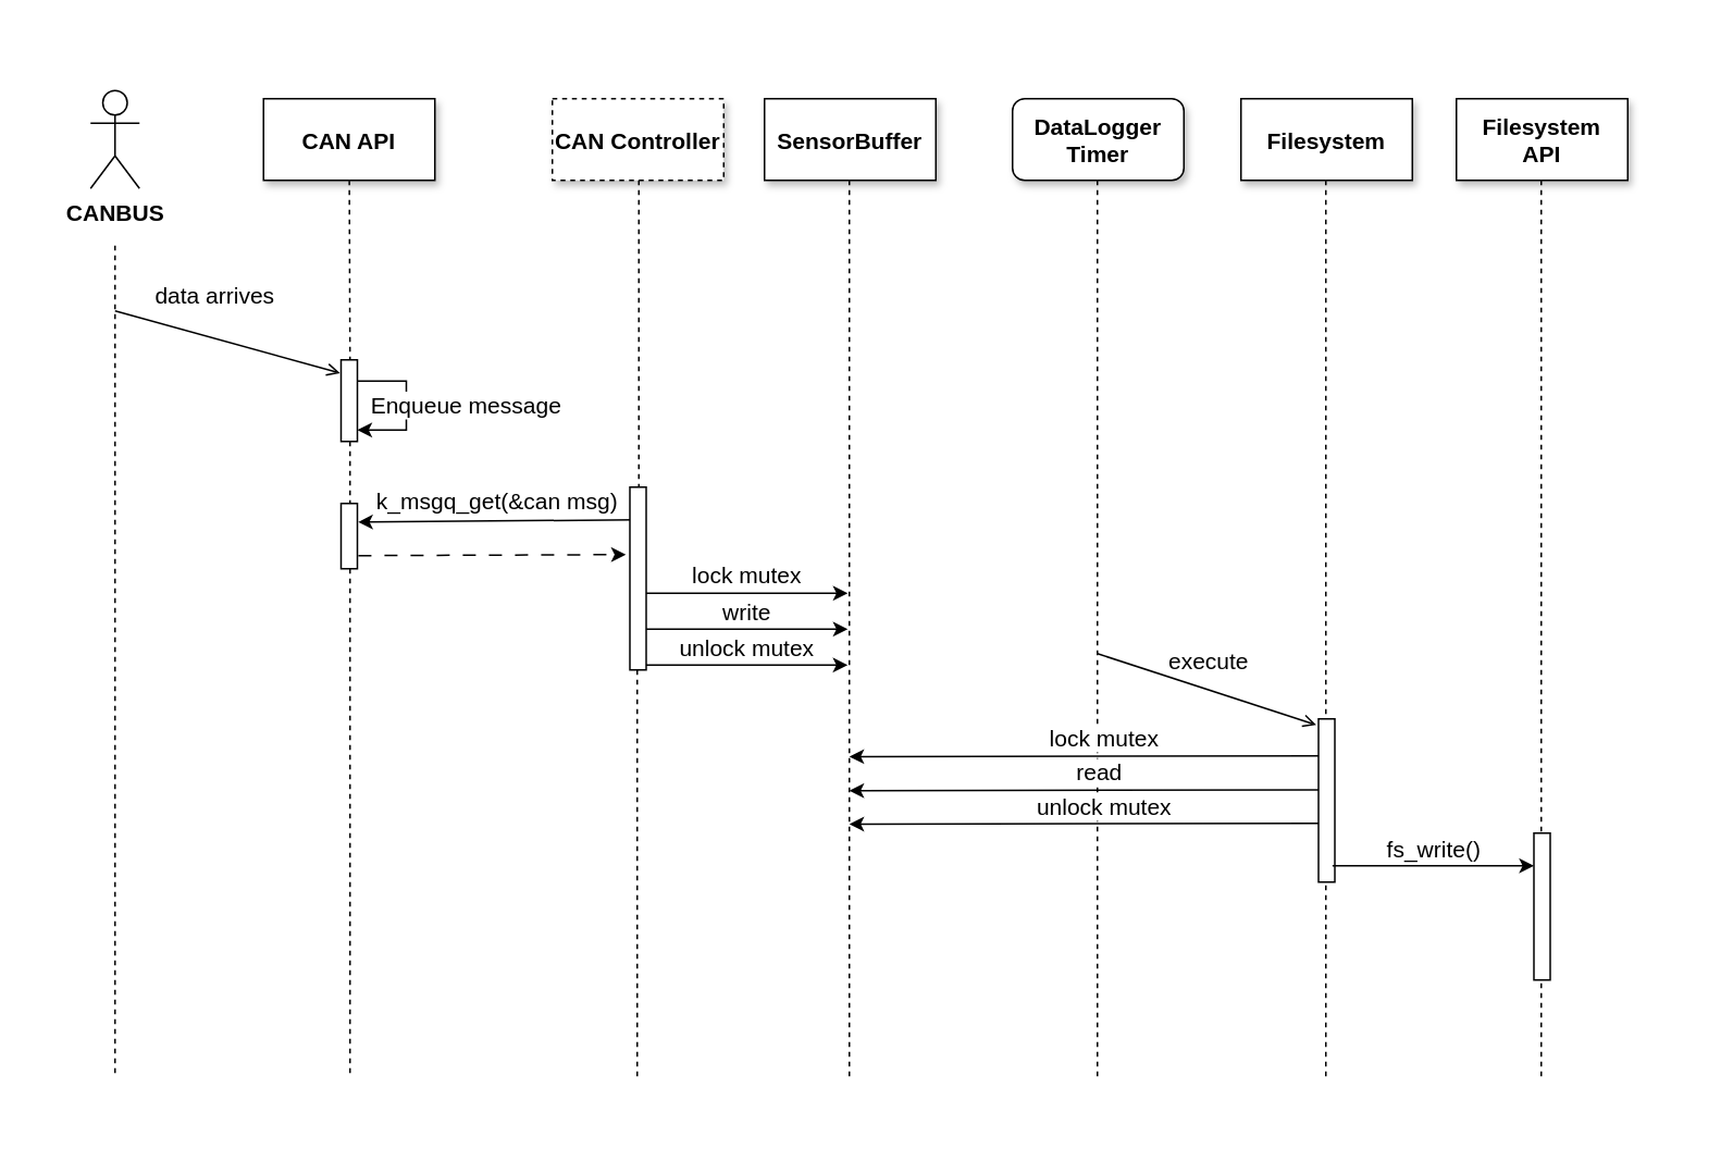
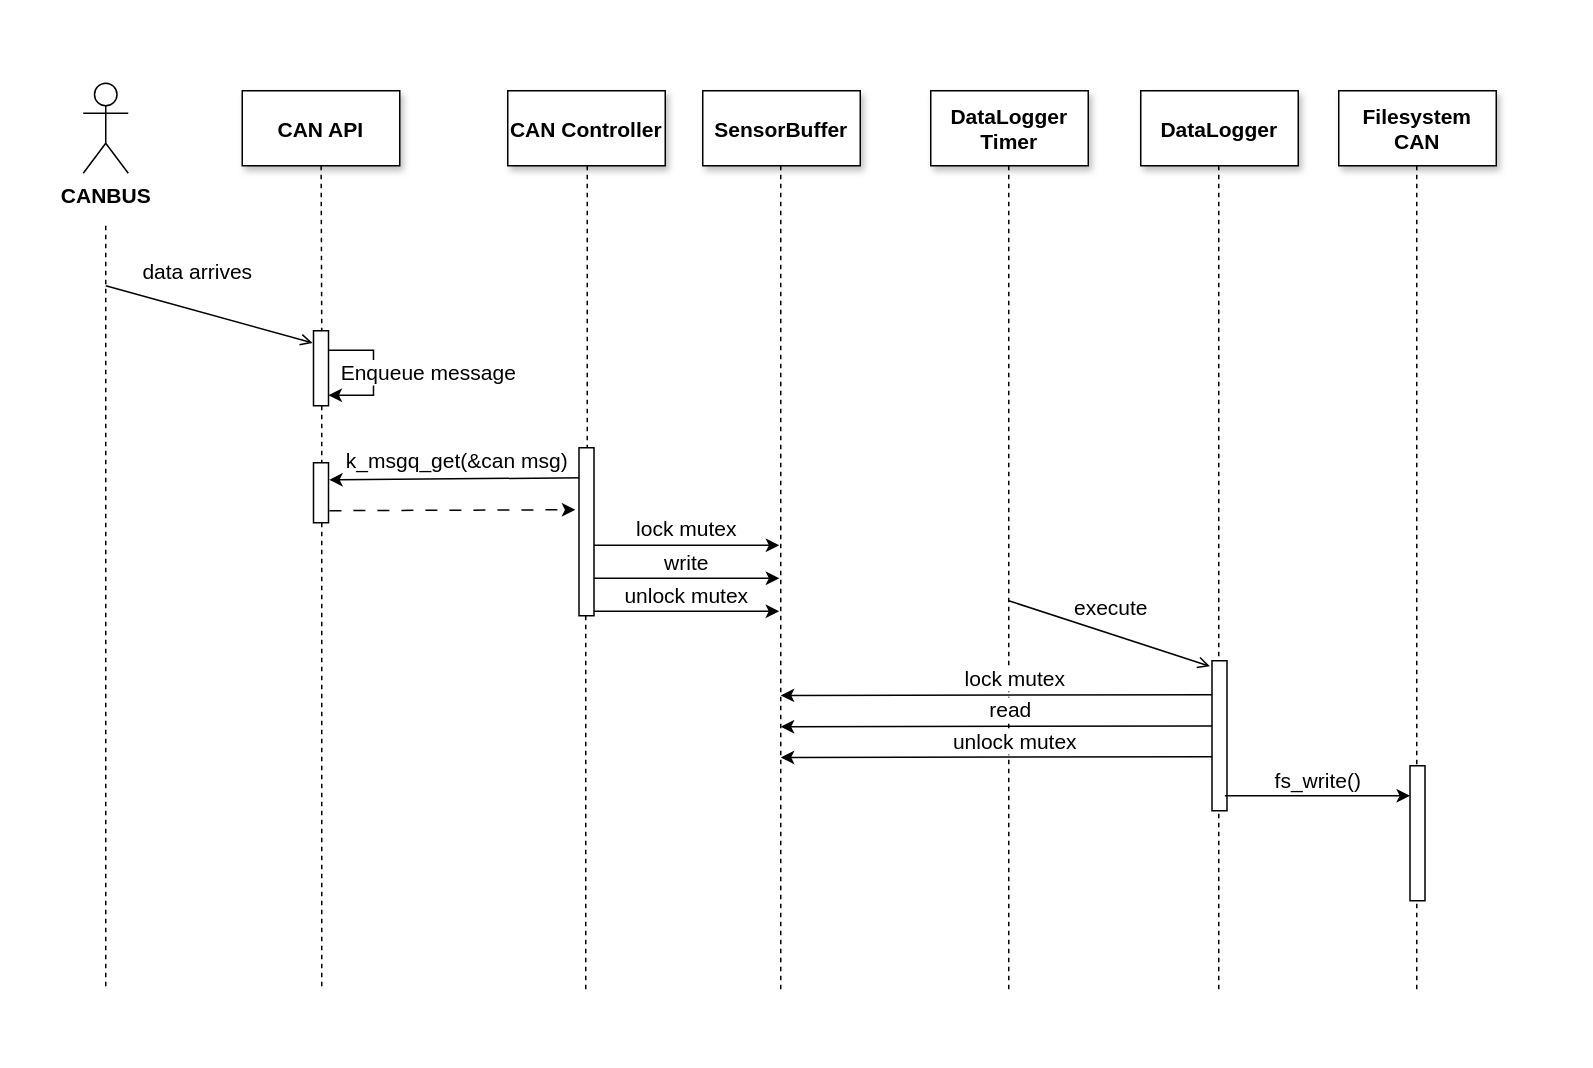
  <mxCell id="0" />
  <mxCell id="1" parent="0" />
  <mxCell id="2" value="" style="rounded=0;whiteSpace=wrap;html=1;strokeColor=none;" vertex="1" parent="1"><mxGeometry x="20" y="20" width="1020" height="670" as="geometry" /></mxCell>
  <mxCell id="3" value="CAN API" style="shadow=1;fontFamily=Helvetica;fontSize=14;fontStyle=1" parent="1" vertex="1"><mxGeometry x="161" y="60" width="105" height="50" as="geometry" /></mxCell>
- <mxCell id="4" value="CAN Controller" style="shadow=1;fontFamily=Helvetica;fontSize=14;fontStyle=1;dashed=1;" parent="1" vertex="1"><mxGeometry x="338" y="60" width="105" height="50" as="geometry" /></mxCell>
+ <mxCell id="4" value="CAN Controller" style="shadow=1;fontFamily=Helvetica;fontSize=14;fontStyle=1" parent="1" vertex="1"><mxGeometry x="338" y="60" width="105" height="50" as="geometry" /></mxCell>
  <mxCell id="5" value="" style="edgeStyle=elbowEdgeStyle;elbow=horizontal;endArrow=none;dashed=1;fontFamily=Helvetica;fontSize=14;" parent="1" source="20" edge="1"><mxGeometry x="230.0" y="310" width="100" height="100" as="geometry"><mxPoint x="415.5" y="410" as="sourcePoint" /><mxPoint x="390" y="660" as="targetPoint" /><Array as="points" /></mxGeometry></mxCell>
  <mxCell id="6" value="" style="edgeStyle=orthogonalEdgeStyle;rounded=0;orthogonalLoop=1;jettySize=auto;html=1;endArrow=none;endFill=0;dashed=1;fontFamily=Helvetica;fontSize=14;" parent="1" edge="1"><mxGeometry relative="1" as="geometry"><mxPoint x="70" y="150" as="sourcePoint" /><mxPoint x="70" y="660" as="targetPoint" /></mxGeometry></mxCell>
  <mxCell id="7" value="CANBUS" style="shape=umlActor;verticalLabelPosition=bottom;verticalAlign=top;html=1;outlineConnect=0;fontFamily=Helvetica;fontSize=14;fontStyle=1" parent="1" vertex="1"><mxGeometry x="55" y="55" width="30" height="60" as="geometry" /></mxCell>
  <mxCell id="8" value="" style="edgeStyle=elbowEdgeStyle;elbow=horizontal;endArrow=none;dashed=1;fontFamily=Helvetica;fontSize=14;" parent="1" target="9" edge="1"><mxGeometry x="230.0" y="310" width="100" height="100" as="geometry"><mxPoint x="213.581" y="110" as="sourcePoint" /><mxPoint x="213.5" y="720" as="targetPoint" /></mxGeometry></mxCell>
  <mxCell id="9" value="" style="rounded=0;whiteSpace=wrap;html=1;fontFamily=Helvetica;fontSize=14;" parent="1" vertex="1"><mxGeometry x="208.5" y="220" width="10" height="50" as="geometry" /></mxCell>
  <mxCell id="10" value="" style="endArrow=classic;html=1;rounded=0;fontFamily=Helvetica;fontSize=14;" parent="1" edge="1"><mxGeometry width="50" height="50" relative="1" as="geometry"><mxPoint x="218.5" y="233" as="sourcePoint" /><mxPoint x="218.5" y="263" as="targetPoint" /><Array as="points"><mxPoint x="248.5" y="233" /><mxPoint x="248.5" y="253" /><mxPoint x="248.5" y="263" /></Array></mxGeometry></mxCell>
  <mxCell id="11" value="Enqueue message" style="edgeLabel;html=1;align=center;verticalAlign=middle;resizable=0;points=[];fontFamily=Helvetica;fontSize=14;" parent="10" vertex="1" connectable="0"><mxGeometry x="-0.158" y="1" relative="1" as="geometry"><mxPoint x="35" y="6" as="offset" /></mxGeometry></mxCell>
  <mxCell id="12" value="" style="endArrow=open;html=1;rounded=0;endFill=0;entryX=-0.06;entryY=0.162;entryDx=0;entryDy=0;entryPerimeter=0;fontFamily=Helvetica;fontSize=14;" parent="1" target="9" edge="1"><mxGeometry width="50" height="50" relative="1" as="geometry"><mxPoint x="70" y="190" as="sourcePoint" /><mxPoint x="222" y="229" as="targetPoint" /></mxGeometry></mxCell>
  <mxCell id="13" value="data arrives" style="edgeLabel;html=1;align=center;verticalAlign=middle;resizable=0;points=[];fontFamily=Helvetica;fontSize=14;" parent="12" vertex="1" connectable="0"><mxGeometry x="-0.195" y="-2" relative="1" as="geometry"><mxPoint x="5" y="-27" as="offset" /></mxGeometry></mxCell>
  <mxCell id="14" value="" style="endArrow=classic;html=1;rounded=0;dashed=1;dashPattern=8 8;exitX=1.061;exitY=0.799;exitDx=0;exitDy=0;exitPerimeter=0;entryX=-0.246;entryY=0.369;entryDx=0;entryDy=0;fontFamily=Helvetica;fontSize=14;entryPerimeter=0;" parent="1" source="16" target="20" edge="1"><mxGeometry width="50" height="50" relative="1" as="geometry"><mxPoint x="230" y="338" as="sourcePoint" /><mxPoint x="370" y="338" as="targetPoint" /><Array as="points" /></mxGeometry></mxCell>
  <mxCell id="15" value="" style="edgeStyle=elbowEdgeStyle;elbow=horizontal;endArrow=none;dashed=1;fontFamily=Helvetica;fontSize=14;" parent="1" source="9" target="16" edge="1"><mxGeometry x="230.0" y="310" width="100" height="100" as="geometry"><mxPoint x="213" y="300" as="sourcePoint" /><mxPoint x="213.5" y="720" as="targetPoint" /></mxGeometry></mxCell>
  <mxCell id="16" value="" style="rounded=0;whiteSpace=wrap;html=1;fontFamily=Helvetica;fontSize=14;" parent="1" vertex="1"><mxGeometry x="208.5" y="308" width="10" height="40" as="geometry" /></mxCell>
  <mxCell id="17" value="" style="endArrow=classic;html=1;rounded=0;entryX=1.048;entryY=0.285;entryDx=0;entryDy=0;entryPerimeter=0;fontFamily=Helvetica;fontSize=14;" parent="1" target="16" edge="1"><mxGeometry width="50" height="50" relative="1" as="geometry"><mxPoint x="390" y="318" as="sourcePoint" /><mxPoint x="230" y="318" as="targetPoint" /><Array as="points" /></mxGeometry></mxCell>
  <mxCell id="18" value="k_msgq_get(&amp;amp;can msg)" style="edgeLabel;html=1;align=center;verticalAlign=middle;resizable=0;points=[];fontFamily=Helvetica;fontSize=14;" parent="17" vertex="1" connectable="0"><mxGeometry x="0.287" relative="1" as="geometry"><mxPoint x="23" y="-12" as="offset" /></mxGeometry></mxCell>
  <mxCell id="19" value="" style="edgeStyle=elbowEdgeStyle;elbow=horizontal;endArrow=none;dashed=1;fontFamily=Helvetica;fontSize=14;" parent="1" source="4" target="20" edge="1"><mxGeometry x="230.0" y="310" width="100" height="100" as="geometry"><mxPoint x="390" y="110" as="sourcePoint" /><mxPoint x="390.5" y="720" as="targetPoint" /></mxGeometry></mxCell>
  <mxCell id="20" value="" style="rounded=0;whiteSpace=wrap;html=1;fontFamily=Helvetica;fontSize=14;" parent="1" vertex="1"><mxGeometry x="385.5" y="298" width="10" height="112" as="geometry" /></mxCell>
  <mxCell id="21" value="SensorBuffer" style="shadow=1;fontFamily=Helvetica;fontSize=14;fontStyle=1" parent="1" vertex="1"><mxGeometry x="468" y="60" width="105" height="50" as="geometry" /></mxCell>
  <mxCell id="22" value="" style="edgeStyle=elbowEdgeStyle;elbow=horizontal;endArrow=none;dashed=1;fontFamily=Helvetica;fontSize=14;" parent="1" source="21" edge="1"><mxGeometry x="230.0" y="310" width="100" height="100" as="geometry"><mxPoint x="520" y="110" as="sourcePoint" /><mxPoint x="520" y="660" as="targetPoint" /></mxGeometry></mxCell>
  <mxCell id="23" value="" style="endArrow=classic;html=1;rounded=0;fontFamily=Helvetica;fontSize=14;exitX=1.007;exitY=0.795;exitDx=0;exitDy=0;exitPerimeter=0;" parent="1" edge="1"><mxGeometry width="50" height="50" relative="1" as="geometry"><mxPoint x="395.57" y="385.04" as="sourcePoint" /><mxPoint x="519" y="385" as="targetPoint" /></mxGeometry></mxCell>
  <mxCell id="24" value="write" style="edgeLabel;html=1;align=center;verticalAlign=middle;resizable=0;points=[];fontFamily=Helvetica;fontSize=14;" parent="23" vertex="1" connectable="0"><mxGeometry x="0.388" y="-1" relative="1" as="geometry"><mxPoint x="-25" y="-12" as="offset" /></mxGeometry></mxCell>
  <mxCell id="25" value="" style="edgeStyle=elbowEdgeStyle;elbow=horizontal;endArrow=none;dashed=1;fontFamily=Helvetica;fontSize=14;" parent="1" source="16" edge="1"><mxGeometry x="230.0" y="310" width="100" height="100" as="geometry"><mxPoint x="214" y="348" as="sourcePoint" /><mxPoint x="214" y="660" as="targetPoint" /></mxGeometry></mxCell>
- <mxCell id="26" value="Filesystem" style="shadow=1;fontFamily=Helvetica;fontSize=14;fontStyle=1" vertex="1" parent="1"><mxGeometry x="760" y="60" width="105" height="50" as="geometry" /></mxCell>
+ <mxCell id="26" value="DataLogger" style="shadow=1;fontFamily=Helvetica;fontSize=14;fontStyle=1" vertex="1" parent="1"><mxGeometry x="760" y="60" width="105" height="50" as="geometry" /></mxCell>
  <mxCell id="27" value="" style="edgeStyle=elbowEdgeStyle;elbow=horizontal;endArrow=none;dashed=1;fontFamily=Helvetica;fontSize=14;" edge="1" parent="1" source="26"><mxGeometry x="230.0" y="310" width="100" height="100" as="geometry"><mxPoint x="812" y="110" as="sourcePoint" /><mxPoint x="812" y="660" as="targetPoint" /></mxGeometry></mxCell>
- <mxCell id="28" value="DataLogger&#10;Timer" style="shadow=1;fontFamily=Helvetica;fontSize=14;fontStyle=1;rounded=1;" vertex="1" parent="1"><mxGeometry x="620" y="60" width="105" height="50" as="geometry" /></mxCell>
+ <mxCell id="28" value="DataLogger&#10;Timer" style="shadow=1;fontFamily=Helvetica;fontSize=14;fontStyle=1" vertex="1" parent="1"><mxGeometry x="620" y="60" width="105" height="50" as="geometry" /></mxCell>
  <mxCell id="29" value="" style="edgeStyle=elbowEdgeStyle;elbow=horizontal;endArrow=none;dashed=1;fontFamily=Helvetica;fontSize=14;" edge="1" parent="1" source="28"><mxGeometry x="230.0" y="310" width="100" height="100" as="geometry"><mxPoint x="672" y="110" as="sourcePoint" /><mxPoint x="672" y="660" as="targetPoint" /></mxGeometry></mxCell>
  <mxCell id="30" value="" style="endArrow=open;html=1;rounded=0;endFill=0;fontFamily=Helvetica;fontSize=14;entryX=-0.139;entryY=0.037;entryDx=0;entryDy=0;entryPerimeter=0;" edge="1" parent="1" target="32"><mxGeometry width="50" height="50" relative="1" as="geometry"><mxPoint x="672" y="400" as="sourcePoint" /><mxPoint x="812" y="440" as="targetPoint" /></mxGeometry></mxCell>
  <mxCell id="31" value="execute" style="edgeLabel;html=1;align=center;verticalAlign=middle;resizable=0;points=[];fontSize=14;" vertex="1" connectable="0" parent="30"><mxGeometry x="-0.563" y="-1" relative="1" as="geometry"><mxPoint x="38" y="-6" as="offset" /></mxGeometry></mxCell>
  <mxCell id="32" value="" style="rounded=0;whiteSpace=wrap;html=1;fontFamily=Helvetica;fontSize=14;" vertex="1" parent="1"><mxGeometry x="807.5" y="440" width="10" height="100" as="geometry" /></mxCell>
  <mxCell id="33" value="" style="endArrow=classic;html=1;rounded=0;fontFamily=Helvetica;fontSize=14;" edge="1" parent="1"><mxGeometry width="50" height="50" relative="1" as="geometry"><mxPoint x="807.5" y="483.52" as="sourcePoint" /><mxPoint x="520" y="484" as="targetPoint" /></mxGeometry></mxCell>
  <mxCell id="34" value="read" style="edgeLabel;html=1;align=center;verticalAlign=middle;resizable=0;points=[];fontFamily=Helvetica;fontSize=14;" vertex="1" connectable="0" parent="33"><mxGeometry x="0.388" y="-1" relative="1" as="geometry"><mxPoint x="65" y="-10" as="offset" /></mxGeometry></mxCell>
  <mxCell id="35" value="" style="endArrow=classic;html=1;rounded=0;fontFamily=Helvetica;fontSize=14;exitX=1.007;exitY=0.553;exitDx=0;exitDy=0;exitPerimeter=0;" edge="1" parent="1"><mxGeometry width="50" height="50" relative="1" as="geometry"><mxPoint x="395.57" y="362.936" as="sourcePoint" /><mxPoint x="519" y="363" as="targetPoint" /></mxGeometry></mxCell>
  <mxCell id="36" value="lock mutex" style="edgeLabel;html=1;align=center;verticalAlign=middle;resizable=0;points=[];fontFamily=Helvetica;fontSize=14;" vertex="1" connectable="0" parent="35"><mxGeometry x="0.388" y="-1" relative="1" as="geometry"><mxPoint x="-25" y="-12" as="offset" /></mxGeometry></mxCell>
  <mxCell id="37" value="" style="endArrow=classic;html=1;rounded=0;fontFamily=Helvetica;fontSize=14;exitX=1.007;exitY=0.795;exitDx=0;exitDy=0;exitPerimeter=0;" edge="1" parent="1"><mxGeometry width="50" height="50" relative="1" as="geometry"><mxPoint x="395.5" y="407.04" as="sourcePoint" /><mxPoint x="518.93" y="407" as="targetPoint" /></mxGeometry></mxCell>
  <mxCell id="38" value="unlock mutex" style="edgeLabel;html=1;align=center;verticalAlign=middle;resizable=0;points=[];fontFamily=Helvetica;fontSize=14;" vertex="1" connectable="0" parent="37"><mxGeometry x="0.388" y="-1" relative="1" as="geometry"><mxPoint x="-25" y="-12" as="offset" /></mxGeometry></mxCell>
  <mxCell id="39" value="" style="endArrow=classic;html=1;rounded=0;fontFamily=Helvetica;fontSize=14;" edge="1" parent="1"><mxGeometry width="50" height="50" relative="1" as="geometry"><mxPoint x="807.5" y="462.66" as="sourcePoint" /><mxPoint x="520" y="463.14" as="targetPoint" /></mxGeometry></mxCell>
  <mxCell id="40" value="lock mutex" style="edgeLabel;html=1;align=center;verticalAlign=middle;resizable=0;points=[];fontFamily=Helvetica;fontSize=14;" vertex="1" connectable="0" parent="39"><mxGeometry x="0.388" y="-1" relative="1" as="geometry"><mxPoint x="68" y="-10" as="offset" /></mxGeometry></mxCell>
  <mxCell id="41" value="" style="endArrow=classic;html=1;rounded=0;fontFamily=Helvetica;fontSize=14;" edge="1" parent="1"><mxGeometry width="50" height="50" relative="1" as="geometry"><mxPoint x="807.5" y="504" as="sourcePoint" /><mxPoint x="520" y="504.48" as="targetPoint" /></mxGeometry></mxCell>
  <mxCell id="42" value="unlock mutex" style="edgeLabel;html=1;align=center;verticalAlign=middle;resizable=0;points=[];fontFamily=Helvetica;fontSize=14;" vertex="1" connectable="0" parent="41"><mxGeometry x="0.388" y="-1" relative="1" as="geometry"><mxPoint x="68" y="-10" as="offset" /></mxGeometry></mxCell>
- <mxCell id="43" value="Filesystem &#10;API" style="shadow=1;fontFamily=Helvetica;fontSize=14;fontStyle=1" vertex="1" parent="1"><mxGeometry x="892" y="60" width="105" height="50" as="geometry" /></mxCell>
+ <mxCell id="43" value="Filesystem &#10;CAN" style="shadow=1;fontFamily=Helvetica;fontSize=14;fontStyle=1" vertex="1" parent="1"><mxGeometry x="892" y="60" width="105" height="50" as="geometry" /></mxCell>
  <mxCell id="44" value="" style="edgeStyle=elbowEdgeStyle;elbow=horizontal;endArrow=none;dashed=1;fontFamily=Helvetica;fontSize=14;" edge="1" parent="1" source="43"><mxGeometry x="230.0" y="310" width="100" height="100" as="geometry"><mxPoint x="944" y="110" as="sourcePoint" /><mxPoint x="944" y="660" as="targetPoint" /></mxGeometry></mxCell>
  <mxCell id="45" value="" style="rounded=0;whiteSpace=wrap;html=1;fontFamily=Helvetica;fontSize=14;" vertex="1" parent="1"><mxGeometry x="939.5" y="510" width="10" height="90" as="geometry" /></mxCell>
  <mxCell id="46" value="" style="endArrow=classic;html=1;rounded=0;fontFamily=Helvetica;fontSize=14;exitX=1.007;exitY=0.795;exitDx=0;exitDy=0;exitPerimeter=0;" edge="1" parent="1"><mxGeometry width="50" height="50" relative="1" as="geometry"><mxPoint x="816.07" y="530.04" as="sourcePoint" /><mxPoint x="939.5" y="530" as="targetPoint" /></mxGeometry></mxCell>
  <mxCell id="47" value="fs_write()" style="edgeLabel;html=1;align=center;verticalAlign=middle;resizable=0;points=[];fontFamily=Helvetica;fontSize=14;" vertex="1" connectable="0" parent="46"><mxGeometry x="0.388" y="-1" relative="1" as="geometry"><mxPoint x="-25" y="-12" as="offset" /></mxGeometry></mxCell>
